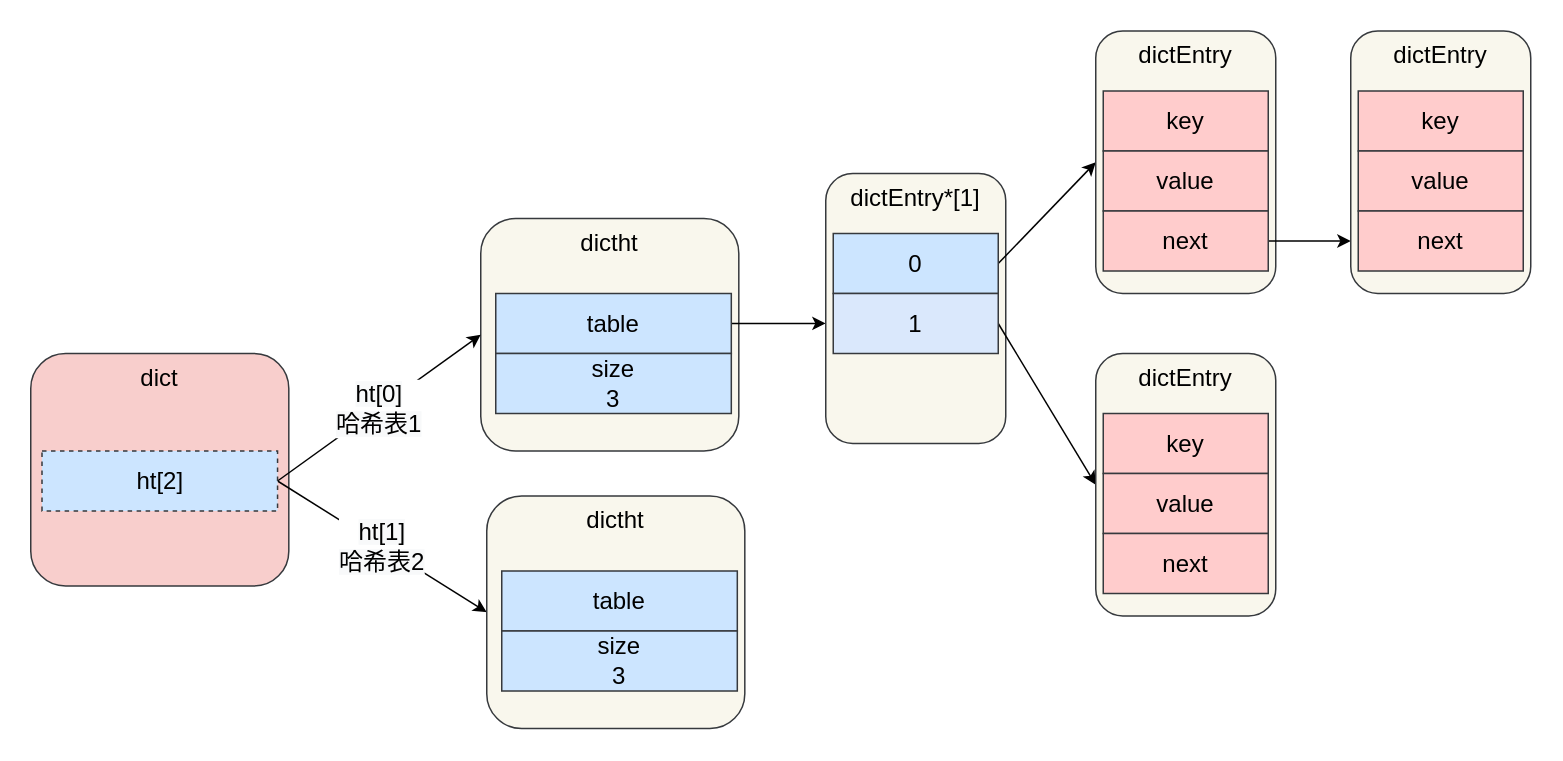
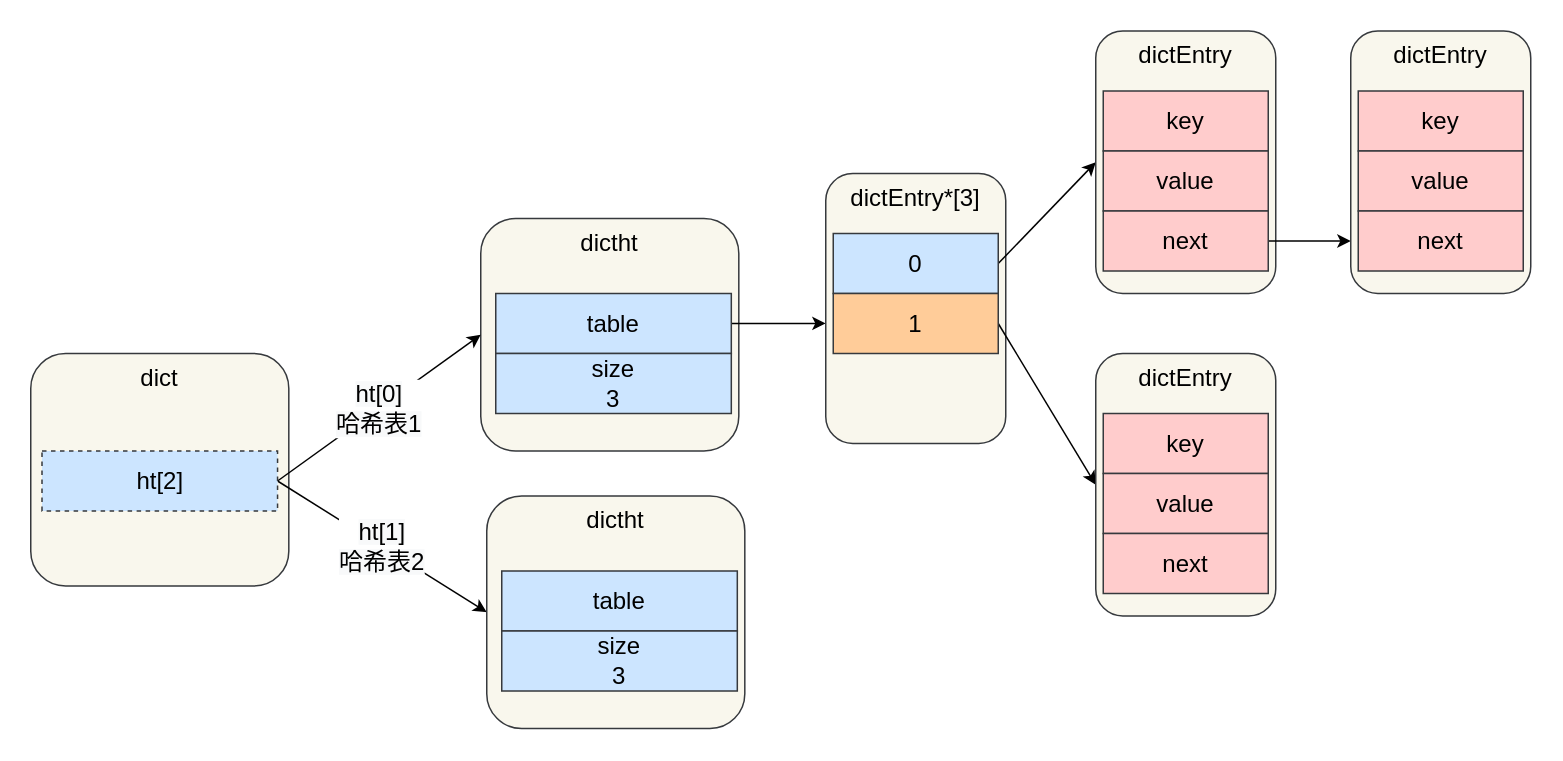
  <mxCell id="0" />
  <mxCell id="1" parent="0" />
  <mxCell id="2" value="dictht" style="rounded=1;whiteSpace=wrap;html=1;verticalAlign=top;fontSize=16;fillColor=#f9f7ed;strokeColor=#36393d;" vertex="1" parent="1"><mxGeometry x="320" y="145" width="172.04" height="155" as="geometry" /></mxCell>
  <mxCell id="3" style="edgeStyle=orthogonalEdgeStyle;rounded=0;orthogonalLoop=1;jettySize=auto;html=1;entryX=-0.017;entryY=0.583;entryDx=0;entryDy=0;entryPerimeter=0;fontSize=16;" edge="1" parent="1" source="4"><mxGeometry relative="1" as="geometry"><mxPoint x="550" y="214.94" as="targetPoint" /></mxGeometry></mxCell>
  <mxCell id="4" value="table" style="rounded=0;whiteSpace=wrap;html=1;fontSize=16;fillColor=#cce5ff;strokeColor=#36393d;" vertex="1" parent="1"><mxGeometry x="330" y="195" width="157.04" height="40" as="geometry" /></mxCell>
- <mxCell id="5" value="dictEntry*[1]" style="rounded=1;whiteSpace=wrap;html=1;verticalAlign=top;fontSize=16;fillColor=#f9f7ed;strokeColor=#36393d;" vertex="1" parent="1"><mxGeometry x="550" y="115" width="120" height="180" as="geometry" /></mxCell>
+ <mxCell id="5" value="dictEntry*[3]" style="rounded=1;whiteSpace=wrap;html=1;verticalAlign=top;fontSize=16;fillColor=#f9f7ed;strokeColor=#36393d;" vertex="1" parent="1"><mxGeometry x="550" y="115" width="120" height="180" as="geometry" /></mxCell>
  <mxCell id="6" style="rounded=0;orthogonalLoop=1;jettySize=auto;html=1;entryX=0;entryY=0.5;entryDx=0;entryDy=0;fontSize=16;exitX=1;exitY=0.5;exitDx=0;exitDy=0;" edge="1" parent="1" source="7" target="10"><mxGeometry relative="1" as="geometry" /></mxCell>
  <mxCell id="7" value="0" style="rounded=0;whiteSpace=wrap;html=1;fontSize=16;fillColor=#cce5ff;strokeColor=#36393d;" vertex="1" parent="1"><mxGeometry x="555" y="155" width="110" height="40" as="geometry" /></mxCell>
  <mxCell id="8" style="edgeStyle=none;rounded=0;orthogonalLoop=1;jettySize=auto;html=1;entryX=0;entryY=0.5;entryDx=0;entryDy=0;fontSize=16;exitX=1;exitY=0.5;exitDx=0;exitDy=0;" edge="1" parent="1" source="9" target="13"><mxGeometry relative="1" as="geometry" /></mxCell>
- <mxCell id="9" value="1" style="rounded=0;whiteSpace=wrap;html=1;fontSize=16;fillColor=#dae8fc;strokeColor=#36393d;" vertex="1" parent="1"><mxGeometry x="555" y="195" width="110" height="40" as="geometry" /></mxCell>
+ <mxCell id="9" value="1" style="rounded=0;whiteSpace=wrap;html=1;fontSize=16;fillColor=#ffcc99;strokeColor=#36393d;" vertex="1" parent="1"><mxGeometry x="555" y="195" width="110" height="40" as="geometry" /></mxCell>
  <mxCell id="10" value="dictEntry" style="rounded=1;whiteSpace=wrap;html=1;verticalAlign=top;fontSize=16;fillColor=#f9f7ed;strokeColor=#36393d;" vertex="1" parent="1"><mxGeometry x="730" y="20" width="120" height="175" as="geometry" /></mxCell>
  <mxCell id="11" value="key" style="rounded=0;whiteSpace=wrap;html=1;fontSize=16;fillColor=#ffcccc;strokeColor=#36393d;" vertex="1" parent="1"><mxGeometry x="735" y="60" width="110" height="40" as="geometry" /></mxCell>
  <mxCell id="12" value="value" style="rounded=0;whiteSpace=wrap;html=1;fontSize=16;fillColor=#ffcccc;strokeColor=#36393d;" vertex="1" parent="1"><mxGeometry x="735" y="100" width="110" height="40" as="geometry" /></mxCell>
  <mxCell id="13" value="dictEntry" style="rounded=1;whiteSpace=wrap;html=1;verticalAlign=top;fontSize=16;fillColor=#f9f7ed;strokeColor=#36393d;" vertex="1" parent="1"><mxGeometry x="730" y="235" width="120" height="175" as="geometry" /></mxCell>
  <mxCell id="14" value="key" style="rounded=0;whiteSpace=wrap;html=1;fontSize=16;fillColor=#ffcccc;strokeColor=#36393d;" vertex="1" parent="1"><mxGeometry x="735" y="275" width="110" height="40" as="geometry" /></mxCell>
  <mxCell id="15" value="value" style="rounded=0;whiteSpace=wrap;html=1;fontSize=16;fillColor=#ffcccc;strokeColor=#36393d;" vertex="1" parent="1"><mxGeometry x="735" y="315" width="110" height="40" as="geometry" /></mxCell>
  <mxCell id="16" value="size&lt;br style=&quot;font-size: 16px;&quot;&gt;3" style="rounded=0;whiteSpace=wrap;html=1;fontSize=16;fillColor=#cce5ff;strokeColor=#36393d;" vertex="1" parent="1"><mxGeometry x="330" y="235" width="157.04" height="40" as="geometry" /></mxCell>
  <mxCell id="17" value="next" style="rounded=0;whiteSpace=wrap;html=1;fontSize=16;fillColor=#ffcccc;strokeColor=#36393d;" vertex="1" parent="1"><mxGeometry x="735" y="355" width="110" height="40" as="geometry" /></mxCell>
  <mxCell id="18" style="edgeStyle=orthogonalEdgeStyle;rounded=0;orthogonalLoop=1;jettySize=auto;html=1;fontSize=16;" edge="1" parent="1" source="19"><mxGeometry relative="1" as="geometry"><mxPoint x="900" y="160" as="targetPoint" /></mxGeometry></mxCell>
  <mxCell id="19" value="next" style="rounded=0;whiteSpace=wrap;html=1;fontSize=16;fillColor=#ffcccc;strokeColor=#36393d;" vertex="1" parent="1"><mxGeometry x="735" y="140" width="110" height="40" as="geometry" /></mxCell>
  <mxCell id="20" value="dictEntry" style="rounded=1;whiteSpace=wrap;html=1;verticalAlign=top;fontSize=16;fillColor=#f9f7ed;strokeColor=#36393d;" vertex="1" parent="1"><mxGeometry x="900" y="20" width="120" height="175" as="geometry" /></mxCell>
  <mxCell id="21" value="key" style="rounded=0;whiteSpace=wrap;html=1;fontSize=16;fillColor=#ffcccc;strokeColor=#36393d;" vertex="1" parent="1"><mxGeometry x="905" y="60" width="110" height="40" as="geometry" /></mxCell>
  <mxCell id="22" value="value" style="rounded=0;whiteSpace=wrap;html=1;fontSize=16;fillColor=#ffcccc;strokeColor=#36393d;" vertex="1" parent="1"><mxGeometry x="905" y="100" width="110" height="40" as="geometry" /></mxCell>
  <mxCell id="23" value="next" style="rounded=0;whiteSpace=wrap;html=1;fontSize=16;fillColor=#ffcccc;strokeColor=#36393d;" vertex="1" parent="1"><mxGeometry x="905" y="140" width="110" height="40" as="geometry" /></mxCell>
- <mxCell id="24" value="dict" style="rounded=1;whiteSpace=wrap;html=1;verticalAlign=top;fontSize=16;fillColor=#f8cecc;strokeColor=#36393d;" vertex="1" parent="1"><mxGeometry x="20" y="235" width="172.04" height="155" as="geometry" /></mxCell>
+ <mxCell id="24" value="dict" style="rounded=1;whiteSpace=wrap;html=1;verticalAlign=top;fontSize=16;fillColor=#f9f7ed;strokeColor=#36393d;" vertex="1" parent="1"><mxGeometry x="20" y="235" width="172.04" height="155" as="geometry" /></mxCell>
  <mxCell id="25" value="&lt;meta charset=&quot;utf-8&quot;&gt;&lt;span style=&quot;color: rgb(0, 0, 0); font-family: helvetica; font-size: 16px; font-style: normal; font-weight: 400; letter-spacing: normal; text-align: center; text-indent: 0px; text-transform: none; word-spacing: 0px; background-color: rgb(248, 249, 250); display: inline; float: none;&quot;&gt;ht[0]&lt;/span&gt;&lt;br style=&quot;color: rgb(0, 0, 0); font-family: helvetica; font-size: 16px; font-style: normal; font-weight: 400; letter-spacing: normal; text-align: center; text-indent: 0px; text-transform: none; word-spacing: 0px; background-color: rgb(248, 249, 250);&quot;&gt;&lt;span style=&quot;color: rgb(0, 0, 0); font-family: helvetica; font-size: 16px; font-style: normal; font-weight: 400; letter-spacing: normal; text-align: center; text-indent: 0px; text-transform: none; word-spacing: 0px; background-color: rgb(248, 249, 250); display: inline; float: none;&quot;&gt;哈希表1&lt;/span&gt;" style="rounded=0;orthogonalLoop=1;jettySize=auto;html=1;entryX=0;entryY=0.5;entryDx=0;entryDy=0;exitX=1;exitY=0.5;exitDx=0;exitDy=0;fontSize=16;" edge="1" parent="1" source="27" target="2"><mxGeometry relative="1" as="geometry" /></mxCell>
  <mxCell id="26" value="&lt;meta charset=&quot;utf-8&quot;&gt;&lt;span style=&quot;color: rgb(0, 0, 0); font-family: helvetica; font-size: 16px; font-style: normal; font-weight: 400; letter-spacing: normal; text-align: center; text-indent: 0px; text-transform: none; word-spacing: 0px; background-color: rgb(248, 249, 250); display: inline; float: none;&quot;&gt;ht[1]&lt;/span&gt;&lt;br style=&quot;color: rgb(0, 0, 0); font-family: helvetica; font-size: 16px; font-style: normal; font-weight: 400; letter-spacing: normal; text-align: center; text-indent: 0px; text-transform: none; word-spacing: 0px; background-color: rgb(248, 249, 250);&quot;&gt;&lt;span style=&quot;color: rgb(0, 0, 0); font-family: helvetica; font-size: 16px; font-style: normal; font-weight: 400; letter-spacing: normal; text-align: center; text-indent: 0px; text-transform: none; word-spacing: 0px; background-color: rgb(248, 249, 250); display: inline; float: none;&quot;&gt;哈希表2&lt;/span&gt;" style="edgeStyle=none;rounded=0;orthogonalLoop=1;jettySize=auto;html=1;entryX=0;entryY=0.5;entryDx=0;entryDy=0;exitX=1;exitY=0.5;exitDx=0;exitDy=0;fontSize=16;" edge="1" parent="1" source="27" target="28"><mxGeometry relative="1" as="geometry" /></mxCell>
  <mxCell id="27" value="ht[2]" style="rounded=0;whiteSpace=wrap;html=1;fontSize=16;fillColor=#cce5ff;strokeColor=#36393d;dashed=1;" vertex="1" parent="1"><mxGeometry x="27.5" y="300" width="157.04" height="40" as="geometry" /></mxCell>
  <mxCell id="28" value="dictht" style="rounded=1;whiteSpace=wrap;html=1;verticalAlign=top;fontSize=16;fillColor=#f9f7ed;strokeColor=#36393d;" vertex="1" parent="1"><mxGeometry x="324" y="330" width="172.04" height="155" as="geometry" /></mxCell>
  <mxCell id="29" value="table" style="rounded=0;whiteSpace=wrap;html=1;fontSize=16;fillColor=#cce5ff;strokeColor=#36393d;" vertex="1" parent="1"><mxGeometry x="334" y="380" width="157.04" height="40" as="geometry" /></mxCell>
  <mxCell id="30" value="size&lt;br style=&quot;font-size: 16px;&quot;&gt;3" style="rounded=0;whiteSpace=wrap;html=1;fontSize=16;fillColor=#cce5ff;strokeColor=#36393d;" vertex="1" parent="1"><mxGeometry x="334" y="420" width="157.04" height="40" as="geometry" /></mxCell>
